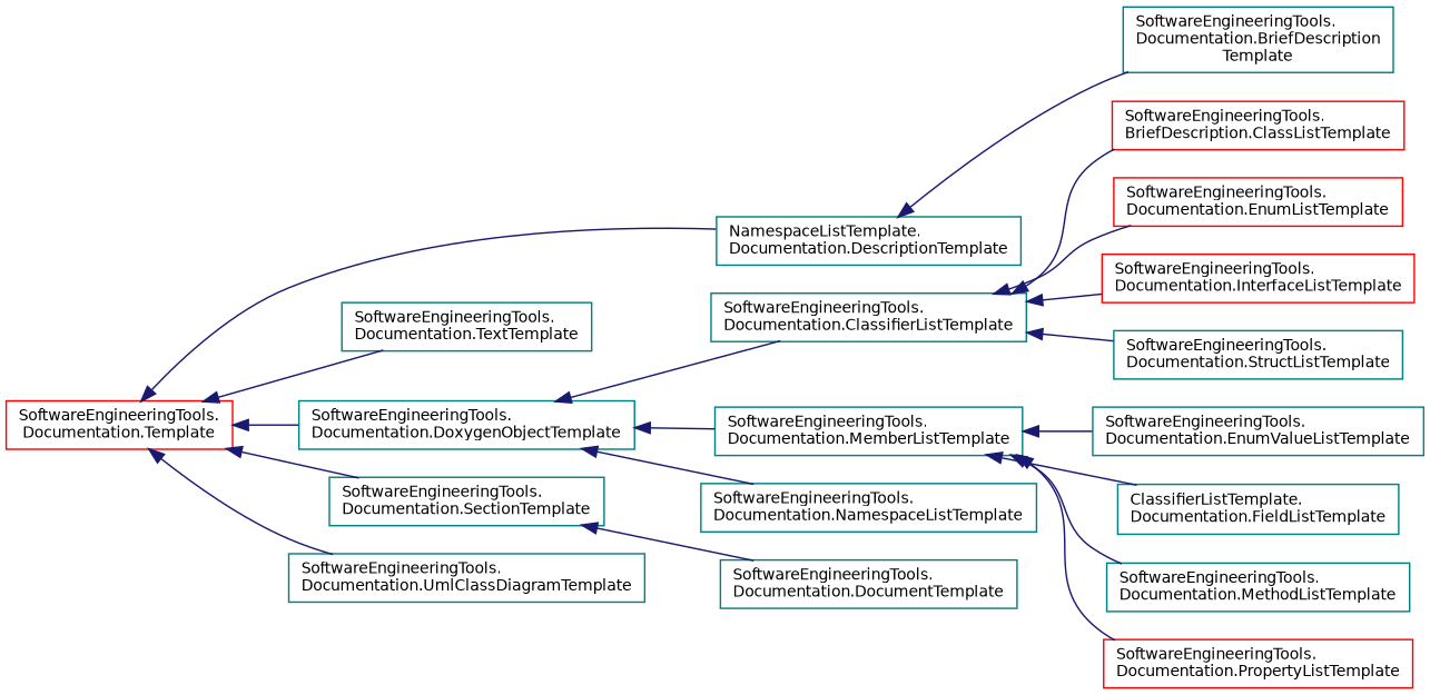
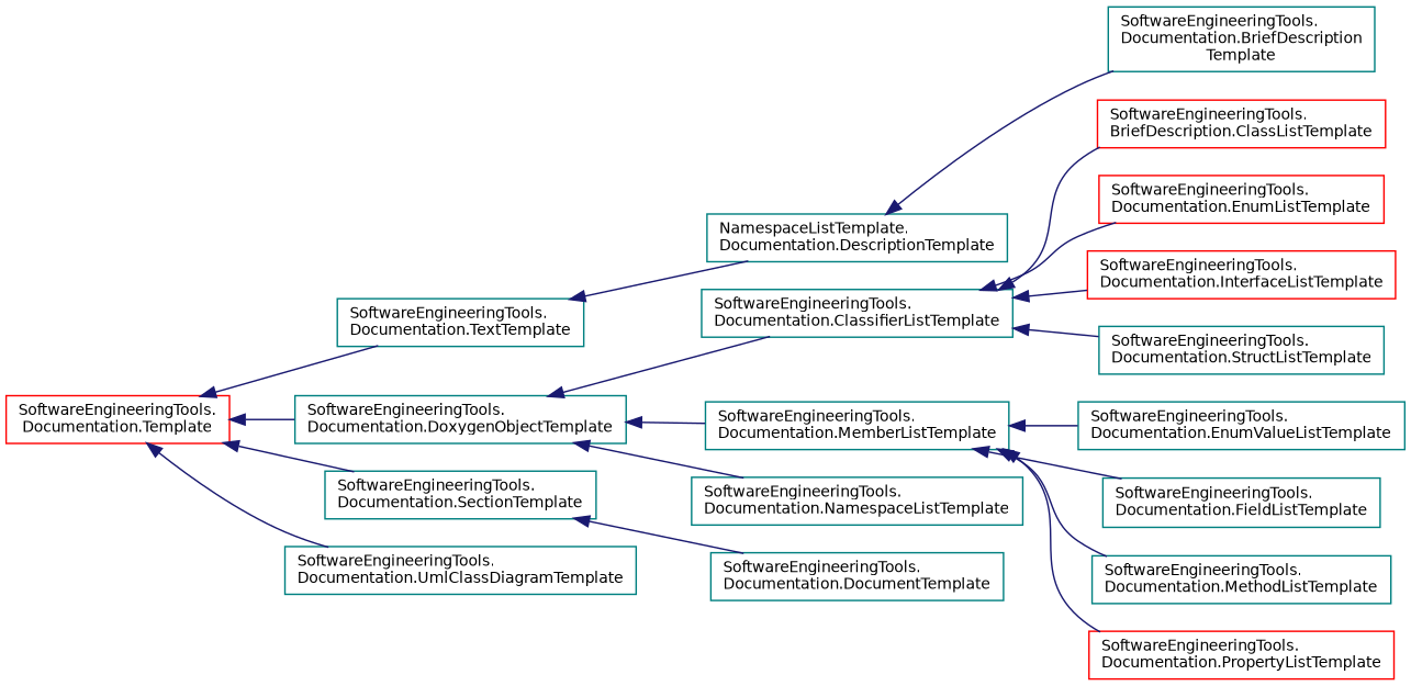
  digraph {
    rankdir=LR
    node [color=teal fillcolor=white fontname=Helvetica fontsize=10 shape=record style=filled]
    edge [color=midnightblue dir=back fontname=Helvetica fontsize=10 labelfontname=Helvetica labelfontsize=10 style=solid]
    n1 [color=red height=0.2 label="SoftwareEngineeringTools.\lDocumentation.Template" width=0.4]
    n2 [height=0.2 label="NamespaceListTemplate.\lDocumentation.DescriptionTemplate" width=0.4]
    n3 [height=0.2 label="SoftwareEngineeringTools.\lDocumentation.DoxygenObjectTemplate" width=0.4]
    n4 [height=0.2 label="SoftwareEngineeringTools.\lDocumentation.SectionTemplate" width=0.4]
    n5 [height=0.2 label="SoftwareEngineeringTools.\lDocumentation.TextTemplate" width=0.4]
    n6 [height=0.2 label="SoftwareEngineeringTools.\lDocumentation.UmlClassDiagramTemplate" width=0.4]
    n7 [height=0.2 label="SoftwareEngineeringTools.\lDocumentation.BriefDescription\lTemplate" width=0.4]
    n8 [height=0.2 label="SoftwareEngineeringTools.\lDocumentation.ClassifierListTemplate" width=0.4]
    n9 [height=0.2 label="SoftwareEngineeringTools.\lDocumentation.MemberListTemplate" width=0.4]
    n10 [height=0.2 label="SoftwareEngineeringTools.\lDocumentation.NamespaceListTemplate" width=0.4]
    n11 [height=0.2 label="SoftwareEngineeringTools.\lDocumentation.DocumentTemplate" width=0.4]
    n12 [color=red height=0.2 label="SoftwareEngineeringTools.\lBriefDescription.ClassListTemplate" width=0.4]
    n13 [color=red height=0.2 label="SoftwareEngineeringTools.\lDocumentation.EnumListTemplate" width=0.4]
    n14 [color=red height=0.2 label="SoftwareEngineeringTools.\lDocumentation.InterfaceListTemplate" width=0.4]
    n15 [height=0.2 label="SoftwareEngineeringTools.\lDocumentation.StructListTemplate" width=0.4]
    n16 [height=0.2 label="SoftwareEngineeringTools.\lDocumentation.EnumValueListTemplate" width=0.4]
-   n17 [height=0.2 label="ClassifierListTemplate.\lDocumentation.FieldListTemplate" width=0.4]
+   n17 [height=0.2 label="SoftwareEngineeringTools.\lDocumentation.FieldListTemplate" width=0.4]
    n18 [height=0.2 label="SoftwareEngineeringTools.\lDocumentation.MethodListTemplate" width=0.4]
    n19 [color=red height=0.2 label="SoftwareEngineeringTools.\lDocumentation.PropertyListTemplate" width=0.4]
-   n1 -> n2
+   n5 -> n2
    n1 -> n3
    n1 -> n4
    n1 -> n5
    n1 -> n6
    n2 -> n7
    n3 -> n8
    n3 -> n9
    n3 -> n10
    n4 -> n11
    n8 -> n12
    n8 -> n13
    n8 -> n14
    n8 -> n15
    n9 -> n16
    n9 -> n17
    n9 -> n18
    n9 -> n19
  }
